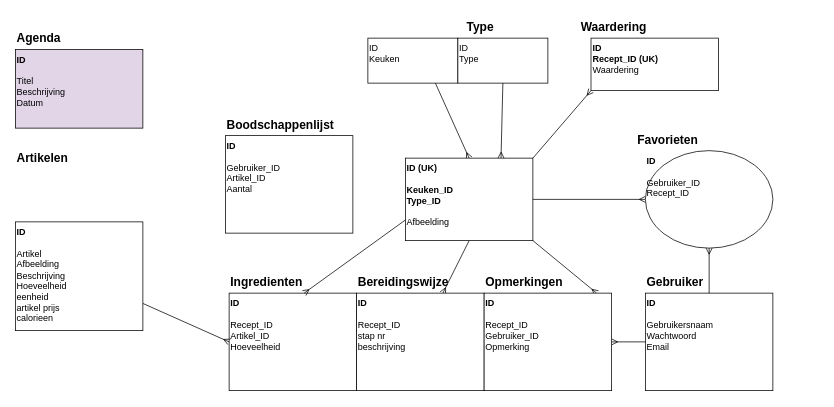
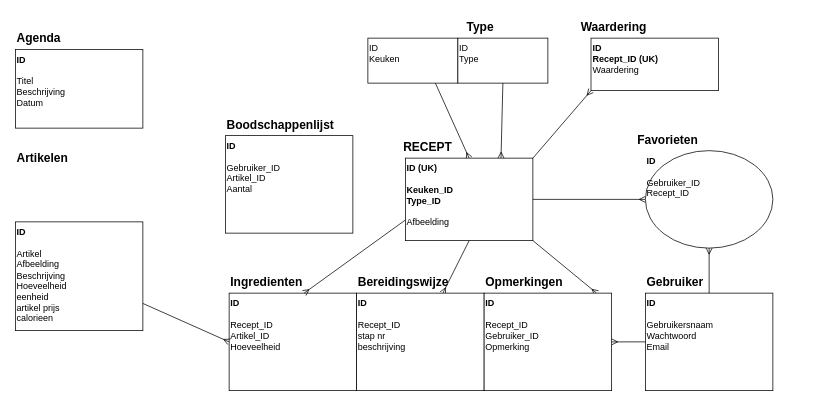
  <mxCell id="0" />
  <mxCell id="1" parent="0" />
  <mxCell id="2" value="" style="edgeStyle=none;html=1;fontSize=16;endArrow=ERmany;endFill=0;exitX=0.75;exitY=1;exitDx=0;exitDy=0;entryX=0.5;entryY=0;entryDx=0;entryDy=0;" edge="1" parent="1" source="11" target="3"><mxGeometry relative="1" as="geometry"><mxPoint x="640" y="150" as="targetPoint" /></mxGeometry></mxCell>
  <mxCell id="3" value="&lt;b&gt;ID (UK)&lt;br&gt;&lt;/b&gt;&lt;b&gt;&lt;br&gt;Keuken_ID&lt;br&gt;Type_ID&lt;br&gt;&lt;/b&gt;&lt;b&gt;&lt;br&gt;&lt;/b&gt;Afbeelding&lt;br&gt;" style="whiteSpace=wrap;html=1;align=left;labelPosition=center;verticalLabelPosition=middle;verticalAlign=top;fontStyle=0" vertex="1" parent="1"><mxGeometry x="540" y="210" width="170" height="110" as="geometry" /></mxCell>
+ <mxCell id="4" value="RECEPT" style="text;strokeColor=none;align=center;fillColor=none;html=1;verticalAlign=middle;whiteSpace=wrap;rounded=0;fontStyle=1;fontSize=16;" vertex="1" parent="1"><mxGeometry x="540" y="180" width="60" height="30" as="geometry" /></mxCell>
  <mxCell id="5" value="&lt;b&gt;ID&lt;br&gt;&lt;br&gt;&lt;/b&gt;Recept_ID&lt;br&gt;Artikel_ID&lt;br&gt;Hoeveelheid" style="whiteSpace=wrap;html=1;align=left;labelPosition=center;verticalLabelPosition=middle;verticalAlign=top;fontStyle=0" vertex="1" parent="1"><mxGeometry x="305" y="390" width="170" height="130" as="geometry" /></mxCell>
  <mxCell id="6" value="Ingredienten" style="text;strokeColor=none;align=left;fillColor=none;html=1;verticalAlign=middle;whiteSpace=wrap;rounded=0;fontStyle=1;fontSize=16;" vertex="1" parent="1"><mxGeometry x="305" y="360" width="200" height="30" as="geometry" /></mxCell>
  <mxCell id="7" value="Opmerkingen" style="text;strokeColor=none;align=left;fillColor=none;html=1;verticalAlign=middle;whiteSpace=wrap;rounded=0;fontStyle=1;fontSize=16;" vertex="1" parent="1"><mxGeometry x="645" y="360" width="200" height="30" as="geometry" /></mxCell>
  <mxCell id="8" value="&lt;b&gt;ID&lt;br&gt;&lt;br&gt;&lt;/b&gt;Gebruikersnaam&lt;br&gt;Wachtwoord&lt;br&gt;Email" style="whiteSpace=wrap;html=1;align=left;labelPosition=center;verticalLabelPosition=middle;verticalAlign=top;fontStyle=0" vertex="1" parent="1"><mxGeometry x="860" y="390" width="170" height="130" as="geometry" /></mxCell>
  <mxCell id="9" value="Gebruiker" style="text;strokeColor=none;align=left;fillColor=none;html=1;verticalAlign=middle;whiteSpace=wrap;rounded=0;fontStyle=1;fontSize=16;" vertex="1" parent="1"><mxGeometry x="860" y="360" width="230" height="30" as="geometry" /></mxCell>
  <mxCell id="10" value="" style="edgeStyle=none;html=1;fontSize=16;entryX=1;entryY=0.5;entryDx=0;entryDy=0;endArrow=ERmany;endFill=0;exitX=0;exitY=0.5;exitDx=0;exitDy=0;" edge="1" parent="1" source="8" target="19"><mxGeometry relative="1" as="geometry"><mxPoint x="530" y="530" as="sourcePoint" /><mxPoint x="530" y="640" as="targetPoint" /></mxGeometry></mxCell>
  <mxCell id="11" value="ID&lt;br&gt;Keuken" style="whiteSpace=wrap;html=1;align=left;verticalAlign=top;fontStyle=0;" vertex="1" parent="1"><mxGeometry x="490" y="50" width="120" height="60" as="geometry" /></mxCell>
  <mxCell id="12" value="ID&lt;br&gt;Type" style="whiteSpace=wrap;html=1;align=left;verticalAlign=top;fontStyle=0;" vertex="1" parent="1"><mxGeometry x="610" y="50" width="120" height="60" as="geometry" /></mxCell>
  <mxCell id="13" value="Type" style="text;strokeColor=none;align=center;fillColor=none;html=1;verticalAlign=middle;whiteSpace=wrap;rounded=0;fontStyle=1;fontSize=16;" vertex="1" parent="1"><mxGeometry x="610" y="20" width="60" height="30" as="geometry" /></mxCell>
  <mxCell id="14" value="" style="edgeStyle=none;html=1;fontSize=16;endArrow=ERmany;endFill=0;entryX=0.75;entryY=0;entryDx=0;entryDy=0;exitX=0.5;exitY=1;exitDx=0;exitDy=0;" edge="1" target="3" parent="1" source="12"><mxGeometry relative="1" as="geometry"><mxPoint x="625" y="150" as="sourcePoint" /></mxGeometry></mxCell>
  <mxCell id="15" value="" style="edgeStyle=none;html=1;fontSize=16;endArrow=ERmany;endFill=0;exitX=0;exitY=0.75;exitDx=0;exitDy=0;entryX=0.5;entryY=1;entryDx=0;entryDy=0;" edge="1" parent="1" source="3" target="6"><mxGeometry relative="1" as="geometry"><mxPoint x="422.703" y="270" as="sourcePoint" /><mxPoint x="382.162" y="170" as="targetPoint" /><Array as="points" /></mxGeometry></mxCell>
  <mxCell id="16" value="" style="edgeStyle=none;html=1;fontSize=16;endArrow=ERmany;endFill=0;exitX=0.5;exitY=1;exitDx=0;exitDy=0;entryX=0.5;entryY=1;entryDx=0;entryDy=0;" edge="1" target="22" parent="1" source="3"><mxGeometry relative="1" as="geometry"><mxPoint x="645" y="315" as="sourcePoint" /><mxPoint x="487.162" y="220" as="targetPoint" /><Array as="points" /></mxGeometry></mxCell>
  <mxCell id="17" value="&lt;b&gt;ID&lt;br&gt;&lt;/b&gt;&lt;br&gt;Recept_ID&lt;br&gt;stap nr&lt;br&gt;beschrijving" style="whiteSpace=wrap;html=1;align=left;labelPosition=center;verticalLabelPosition=middle;verticalAlign=top;fontStyle=0" vertex="1" parent="1"><mxGeometry x="475" y="390" width="170" height="130" as="geometry" /></mxCell>
  <mxCell id="18" value="" style="edgeStyle=none;html=1;fontSize=16;endArrow=ERmany;endFill=0;exitX=1;exitY=1;exitDx=0;exitDy=0;entryX=0.75;entryY=1;entryDx=0;entryDy=0;" edge="1" target="7" parent="1" source="3"><mxGeometry relative="1" as="geometry"><mxPoint x="885" y="265" as="sourcePoint" /><mxPoint x="727.162" y="170" as="targetPoint" /><Array as="points" /></mxGeometry></mxCell>
  <mxCell id="19" value="&lt;b&gt;ID&lt;br&gt;&lt;br&gt;&lt;/b&gt;Recept_ID&lt;br&gt;Gebruiker_ID&lt;br&gt;Opmerking" style="whiteSpace=wrap;html=1;align=left;labelPosition=center;verticalLabelPosition=middle;verticalAlign=top;fontStyle=0" vertex="1" parent="1"><mxGeometry x="645" y="390" width="170" height="130" as="geometry" /></mxCell>
  <mxCell id="20" value="" style="edgeStyle=none;html=1;fontSize=16;endArrow=ERmany;endFill=0;exitX=1;exitY=0.5;exitDx=0;exitDy=0;entryX=0;entryY=0.5;entryDx=0;entryDy=0;" edge="1" source="3" parent="1" target="21"><mxGeometry relative="1" as="geometry"><mxPoint x="465" y="340" as="sourcePoint" /><mxPoint x="780" y="230" as="targetPoint" /></mxGeometry></mxCell>
  <mxCell id="21" value="&lt;b&gt;ID&lt;br&gt;&lt;br&gt;&lt;/b&gt;Gebruiker_ID&lt;br&gt;Recept_ID" style="ellipse;whiteSpace=wrap;html=1;align=left;labelPosition=center;verticalLabelPosition=middle;verticalAlign=top;fontStyle=0;" vertex="1" parent="1"><mxGeometry x="860" y="200" width="170" height="130" as="geometry" /></mxCell>
  <mxCell id="22" value="Bereidingswijze" style="text;strokeColor=none;align=left;fillColor=none;html=1;verticalAlign=middle;whiteSpace=wrap;rounded=0;fontStyle=1;fontSize=16;" vertex="1" parent="1"><mxGeometry x="475" y="360" width="230" height="30" as="geometry" /></mxCell>
  <mxCell id="23" value="" style="edgeStyle=none;html=1;fontSize=16;entryX=0.5;entryY=1;entryDx=0;entryDy=0;endArrow=ERmany;endFill=0;exitX=0.5;exitY=0;exitDx=0;exitDy=0;" edge="1" parent="1" source="8" target="21"><mxGeometry relative="1" as="geometry"><mxPoint x="1240" y="350" as="sourcePoint" /><mxPoint x="1090" y="350" as="targetPoint" /></mxGeometry></mxCell>
  <mxCell id="24" value="&lt;b&gt;ID&lt;br&gt;&lt;br&gt;&lt;/b&gt;Gebruiker_ID&lt;br&gt;Artikel_ID&lt;br&gt;Aantal" style="whiteSpace=wrap;html=1;align=left;labelPosition=center;verticalLabelPosition=middle;verticalAlign=top;fontStyle=0" vertex="1" parent="1"><mxGeometry x="300" y="180" width="170" height="130" as="geometry" /></mxCell>
  <mxCell id="25" value="Boodschappenlijst" style="text;strokeColor=none;align=left;fillColor=none;html=1;verticalAlign=middle;whiteSpace=wrap;rounded=0;fontStyle=1;fontSize=16;" vertex="1" parent="1"><mxGeometry x="300" y="150" width="200" height="30" as="geometry" /></mxCell>
  <mxCell id="26" value="&lt;b&gt;ID&lt;br&gt;&lt;br&gt;&lt;/b&gt;Artikel&lt;br&gt;Afbeelding&lt;br&gt;Beschrijving&lt;br&gt;Hoeveelheid&lt;br&gt;eenheid&lt;br&gt;artikel prijs&lt;br&gt;calorieen" style="whiteSpace=wrap;html=1;align=left;labelPosition=center;verticalLabelPosition=middle;verticalAlign=top;fontStyle=0" vertex="1" parent="1"><mxGeometry x="20" y="295" width="170" height="145" as="geometry" /></mxCell>
  <mxCell id="27" value="Artikelen" style="text;strokeColor=none;align=left;fillColor=none;html=1;verticalAlign=middle;whiteSpace=wrap;rounded=0;fontStyle=1;fontSize=16;" vertex="1" parent="1"><mxGeometry x="20" y="195" width="200" height="30" as="geometry" /></mxCell>
  <mxCell id="28" value="" style="edgeStyle=none;html=1;fontSize=16;endArrow=ERmany;endFill=0;exitX=1;exitY=0.75;exitDx=0;exitDy=0;entryX=0;entryY=0.5;entryDx=0;entryDy=0;" edge="1" parent="1" source="26" target="5"><mxGeometry relative="1" as="geometry"><mxPoint x="165" y="490" as="sourcePoint" /><mxPoint x="250" y="380" as="targetPoint" /><Array as="points" /></mxGeometry></mxCell>
- <mxCell id="29" value="&lt;b&gt;ID&lt;br&gt;&lt;br&gt;&lt;/b&gt;Titel&lt;br&gt;Beschrijving&lt;br&gt;Datum" style="whiteSpace=wrap;html=1;align=left;labelPosition=center;verticalLabelPosition=middle;verticalAlign=top;fontStyle=0;fillColor=#e1d5e7;" vertex="1" parent="1"><mxGeometry x="20" y="65" width="170" height="105" as="geometry" /></mxCell>
+ <mxCell id="29" value="&lt;b&gt;ID&lt;br&gt;&lt;br&gt;&lt;/b&gt;Titel&lt;br&gt;Beschrijving&lt;br&gt;Datum" style="whiteSpace=wrap;html=1;align=left;labelPosition=center;verticalLabelPosition=middle;verticalAlign=top;fontStyle=0" vertex="1" parent="1"><mxGeometry x="20" y="65" width="170" height="105" as="geometry" /></mxCell>
  <mxCell id="30" value="Agenda" style="text;strokeColor=none;align=left;fillColor=none;html=1;verticalAlign=middle;whiteSpace=wrap;rounded=0;fontStyle=1;fontSize=16;" vertex="1" parent="1"><mxGeometry x="20" y="35" width="200" height="30" as="geometry" /></mxCell>
  <mxCell id="31" value="" style="edgeStyle=none;html=1;fontSize=16;entryX=0;entryY=1;entryDx=0;entryDy=0;endArrow=ERmany;endFill=0;exitX=1;exitY=0;exitDx=0;exitDy=0;" edge="1" parent="1" source="3" target="33"><mxGeometry relative="1" as="geometry"><mxPoint x="1102.5" y="103.82" as="sourcePoint" /><mxPoint x="952.5" y="103.82" as="targetPoint" /></mxGeometry></mxCell>
  <mxCell id="32" value="Waardering" style="text;strokeColor=none;align=center;fillColor=none;html=1;verticalAlign=middle;whiteSpace=wrap;rounded=0;fontStyle=1;fontSize=16;" vertex="1" parent="1"><mxGeometry x="787.5" y="20" width="60" height="30" as="geometry" /></mxCell>
  <mxCell id="33" value="&lt;b&gt;ID&lt;br&gt;Recept_ID (UK)&lt;br&gt;&lt;/b&gt;Waardering&lt;b&gt;&lt;br&gt;&lt;br&gt;&lt;/b&gt;" style="whiteSpace=wrap;html=1;align=left;labelPosition=center;verticalLabelPosition=middle;verticalAlign=top;fontStyle=0" vertex="1" parent="1"><mxGeometry x="787.5" y="50" width="170" height="70" as="geometry" /></mxCell>
  <mxCell id="34" value="Favorieten" style="text;strokeColor=none;align=center;fillColor=none;html=1;verticalAlign=middle;whiteSpace=wrap;rounded=0;fontStyle=1;fontSize=16;" vertex="1" parent="1"><mxGeometry x="860" y="170" width="60" height="30" as="geometry" /></mxCell>
